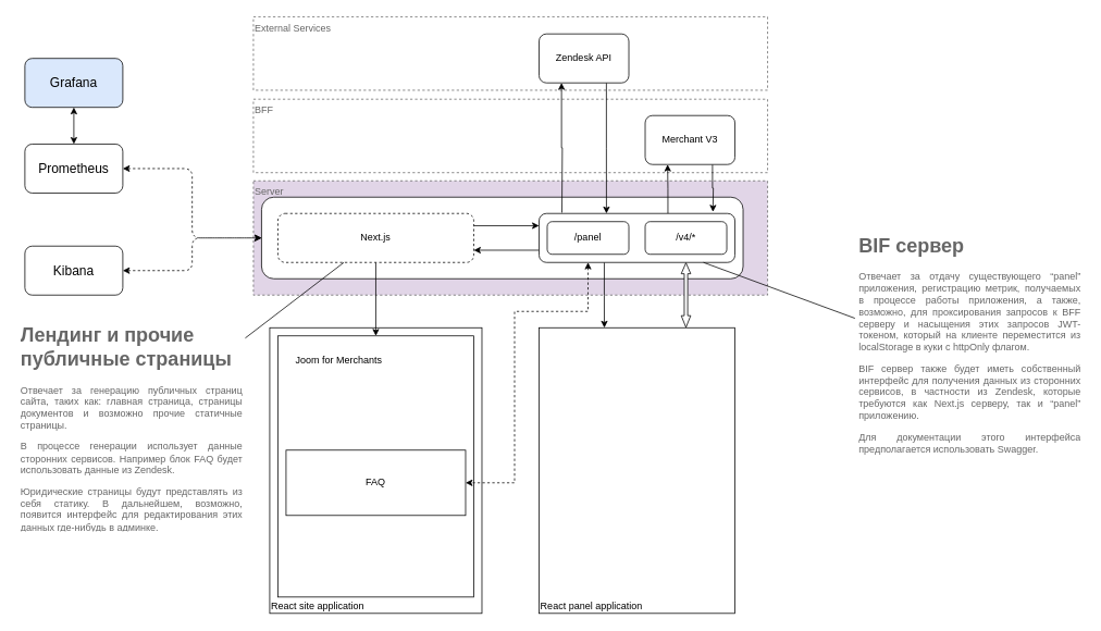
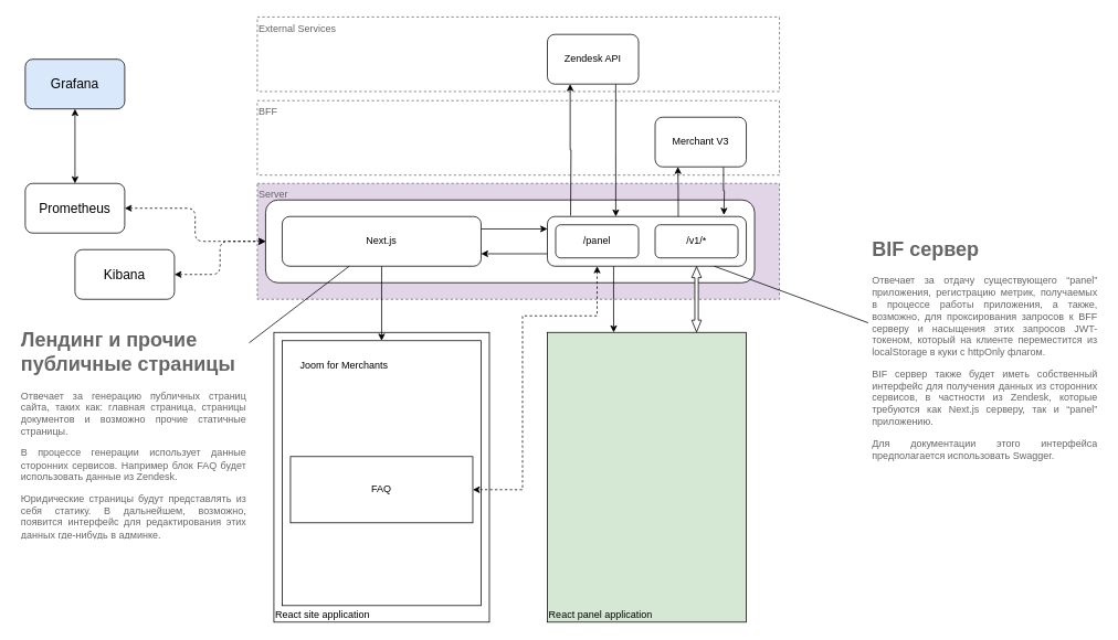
  <mxCell id="0" />
  <mxCell id="1" parent="0" />
  <mxCell id="2" value="Server" style="rounded=0;whiteSpace=wrap;html=1;align=left;verticalAlign=top;fontColor=#666666;strokeColor=#666666;dashed=1;fillColor=#e1d5e7;" parent="1" vertex="1"><mxGeometry x="310" y="221" width="630" height="140" as="geometry" /></mxCell>
  <mxCell id="3" value="" style="rounded=1;whiteSpace=wrap;html=1;align=center;" vertex="1" parent="1"><mxGeometry x="320" y="241" width="590" height="100" as="geometry" /></mxCell>
  <mxCell id="4" value="External Services" style="rounded=0;whiteSpace=wrap;html=1;align=left;verticalAlign=top;fontColor=#666666;strokeColor=#666666;dashed=1;" parent="1" vertex="1"><mxGeometry x="310" y="20" width="630" height="90" as="geometry" /></mxCell>
  <mxCell id="5" value="BFF" style="rounded=0;whiteSpace=wrap;html=1;align=left;verticalAlign=top;fontColor=#666666;strokeColor=#666666;dashed=1;" parent="1" vertex="1"><mxGeometry x="310" y="121" width="630" height="90" as="geometry" /></mxCell>
  <mxCell id="6" value="React site application" style="rounded=0;whiteSpace=wrap;html=1;align=left;verticalAlign=bottom;" parent="1" vertex="1"><mxGeometry x="330" y="401" width="260" height="350" as="geometry" /></mxCell>
  <mxCell id="7" value="" style="rounded=0;whiteSpace=wrap;html=1;" parent="1" vertex="1"><mxGeometry x="340" y="411" width="240" height="320" as="geometry" /></mxCell>
  <mxCell id="8" value="Joom for Merchants" style="text;html=1;strokeColor=none;fillColor=none;align=left;verticalAlign=middle;whiteSpace=wrap;rounded=0;" parent="1" vertex="1"><mxGeometry x="360" y="431" width="140" height="20" as="geometry" /></mxCell>
  <mxCell id="9" value="FAQ" style="rounded=0;whiteSpace=wrap;html=1;align=center;" parent="1" vertex="1"><mxGeometry x="350" y="551" width="220" height="80" as="geometry" /></mxCell>
  <mxCell id="10" style="edgeStyle=orthogonalEdgeStyle;rounded=0;orthogonalLoop=1;jettySize=auto;html=1;" parent="1" source="12" target="7" edge="1"><mxGeometry relative="1" as="geometry" /></mxCell>
  <mxCell id="11" style="edgeStyle=orthogonalEdgeStyle;rounded=0;orthogonalLoop=1;jettySize=auto;html=1;entryX=0;entryY=0.25;entryDx=0;entryDy=0;exitX=1;exitY=0.25;exitDx=0;exitDy=0;" parent="1" source="12" target="18" edge="1"><mxGeometry relative="1" as="geometry" /></mxCell>
- <mxCell id="12" value="Next.js" style="rounded=1;whiteSpace=wrap;html=1;align=center;dashed=1;" parent="1" vertex="1"><mxGeometry x="340" y="261" width="240" height="60" as="geometry" /></mxCell>
+ <mxCell id="12" value="Next.js" style="rounded=1;whiteSpace=wrap;html=1;align=center;" parent="1" vertex="1"><mxGeometry x="340" y="261" width="240" height="60" as="geometry" /></mxCell>
  <mxCell id="13" style="edgeStyle=orthogonalEdgeStyle;rounded=0;orthogonalLoop=1;jettySize=auto;html=1;entryX=1;entryY=0.75;entryDx=0;entryDy=0;exitX=0;exitY=0.75;exitDx=0;exitDy=0;" parent="1" source="18" target="12" edge="1"><mxGeometry relative="1" as="geometry" /></mxCell>
  <mxCell id="14" style="edgeStyle=orthogonalEdgeStyle;rounded=0;orthogonalLoop=1;jettySize=auto;html=1;entryX=0.25;entryY=1;entryDx=0;entryDy=0;" parent="1" target="20" edge="1"><mxGeometry relative="1" as="geometry"><mxPoint x="688" y="260" as="sourcePoint" /></mxGeometry></mxCell>
  <mxCell id="15" style="edgeStyle=orthogonalEdgeStyle;rounded=0;orthogonalLoop=1;jettySize=auto;html=1;entryX=1;entryY=0.5;entryDx=0;entryDy=0;exitX=0.25;exitY=1;exitDx=0;exitDy=0;dashed=1;startArrow=classic;startFill=1;" parent="1" source="18" target="9" edge="1"><mxGeometry relative="1" as="geometry"><Array as="points"><mxPoint x="720" y="381" /><mxPoint x="630" y="381" /><mxPoint x="630" y="591" /></Array></mxGeometry></mxCell>
  <mxCell id="16" style="edgeStyle=orthogonalEdgeStyle;rounded=0;orthogonalLoop=1;jettySize=auto;html=1;entryX=0.5;entryY=0;entryDx=0;entryDy=0;exitX=0.333;exitY=1;exitDx=0;exitDy=0;exitPerimeter=0;" parent="1" source="18" edge="1"><mxGeometry relative="1" as="geometry"><mxPoint x="740" y="361" as="sourcePoint" /><mxPoint x="740" y="401" as="targetPoint" /></mxGeometry></mxCell>
  <mxCell id="17" style="edgeStyle=orthogonalEdgeStyle;rounded=0;orthogonalLoop=1;jettySize=auto;html=1;entryX=0.25;entryY=1;entryDx=0;entryDy=0;exitX=0.658;exitY=0;exitDx=0;exitDy=0;exitPerimeter=0;" parent="1" source="18" target="23" edge="1"><mxGeometry relative="1" as="geometry" /></mxCell>
  <mxCell id="18" value="" style="rounded=1;whiteSpace=wrap;html=1;align=center;" parent="1" vertex="1"><mxGeometry x="660" y="261" width="240" height="60" as="geometry" /></mxCell>
  <mxCell id="19" style="edgeStyle=orthogonalEdgeStyle;rounded=0;orthogonalLoop=1;jettySize=auto;html=1;entryX=0.344;entryY=0;entryDx=0;entryDy=0;exitX=0.75;exitY=1;exitDx=0;exitDy=0;entryPerimeter=0;" parent="1" source="20" target="18" edge="1"><mxGeometry relative="1" as="geometry" /></mxCell>
  <mxCell id="20" value="Zendesk API" style="rounded=1;whiteSpace=wrap;html=1;align=center;" parent="1" vertex="1"><mxGeometry x="660" y="41" width="110" height="60" as="geometry" /></mxCell>
- <mxCell id="21" value="React panel application" style="rounded=0;whiteSpace=wrap;html=1;align=left;verticalAlign=bottom;" parent="1" vertex="1"><mxGeometry x="660" y="401" width="240" height="350" as="geometry" /></mxCell>
+ <mxCell id="21" value="React panel application" style="rounded=0;whiteSpace=wrap;html=1;align=left;verticalAlign=bottom;fillColor=#d5e8d4;" parent="1" vertex="1"><mxGeometry x="660" y="401" width="240" height="350" as="geometry" /></mxCell>
  <mxCell id="22" style="edgeStyle=orthogonalEdgeStyle;rounded=0;orthogonalLoop=1;jettySize=auto;html=1;exitX=0.75;exitY=1;exitDx=0;exitDy=0;" parent="1" source="23" edge="1"><mxGeometry relative="1" as="geometry"><mxPoint x="873" y="259" as="targetPoint" /></mxGeometry></mxCell>
  <mxCell id="23" value="Merchant V3" style="rounded=1;whiteSpace=wrap;html=1;align=center;" parent="1" vertex="1"><mxGeometry x="790" y="141" width="110" height="60" as="geometry" /></mxCell>
  <mxCell id="24" value="" style="shape=flexArrow;endArrow=classic;startArrow=classic;html=1;fontColor=#666666;entryX=0.75;entryY=1;entryDx=0;entryDy=0;exitX=0.75;exitY=0;exitDx=0;exitDy=0;fillColor=#ffffff;width=4.194;startSize=4.431;startWidth=6.42;endWidth=6.42;endSize=4.118;" parent="1" source="21" target="18" edge="1"><mxGeometry width="100" height="100" relative="1" as="geometry"><mxPoint x="830" y="491" as="sourcePoint" /><mxPoint x="930" y="391" as="targetPoint" /></mxGeometry></mxCell>
  <mxCell id="25" style="rounded=0;orthogonalLoop=1;jettySize=auto;html=1;fontColor=#666666;startArrow=none;startFill=0;fillColor=#ffffff;endArrow=none;endFill=0;" parent="1" source="26" target="12" edge="1"><mxGeometry relative="1" as="geometry" /></mxCell>
  <mxCell id="26" value="&lt;h1&gt;Лендинг и прочие публичные страницы&lt;/h1&gt;&lt;p style=&quot;text-align: justify&quot;&gt;Отвечает за генерацию публичных страниц сайта, таких как: главная страница, страницы документов и возможно прочие статичные страницы.&lt;/p&gt;&lt;p style=&quot;text-align: justify&quot;&gt;В процессе генерации использует данные сторонних сервисов. Например блок FAQ будет использовать данные из Zendesk.&lt;/p&gt;&lt;p style=&quot;text-align: justify&quot;&gt;Юридические страницы будут представлять из себя статику. В дальнейшем, возможно, появится интерфейс для редактирования этих данных где-нибудь в админке.&lt;/p&gt;" style="text;html=1;strokeColor=none;fillColor=none;spacing=5;spacingTop=-20;whiteSpace=wrap;overflow=hidden;rounded=0;dashed=1;fontColor=#666666;align=left;verticalAlign=top;" parent="1" vertex="1"><mxGeometry x="20" y="391" width="280" height="260" as="geometry" /></mxCell>
  <mxCell id="27" style="edgeStyle=none;rounded=0;orthogonalLoop=1;jettySize=auto;html=1;fontColor=#666666;startArrow=none;startFill=0;endArrow=none;endFill=0;fillColor=#ffffff;" parent="1" source="28" target="18" edge="1"><mxGeometry relative="1" as="geometry" /></mxCell>
  <mxCell id="28" value="&lt;h1&gt;BIF сервер&lt;/h1&gt;&lt;p style=&quot;text-align: justify&quot;&gt;Отвечает за отдачу существующего “panel” приложения, регистрацию метрик, получаемых в процессе работы приложения, а также, возможно, для проксирования запросов к BFF серверу и насыщения этих запросов JWT-токеном, который на клиенте переместится из localStorage в куки с httpOnly флагом.&lt;/p&gt;&lt;p style=&quot;text-align: justify&quot;&gt;BIF сервер также будет иметь собственный интерфейс для получения данных из сторонних сервисов, в частности из Zendesk, которые требуются как Next.js серверу, так и “panel” приложению.&lt;/p&gt;&lt;p style=&quot;text-align: justify&quot;&gt;Для документации этого интерфейса предполагается использовать Swagger.&lt;/p&gt;" style="text;html=1;strokeColor=none;fillColor=none;spacing=5;spacingTop=-20;whiteSpace=wrap;overflow=hidden;rounded=0;dashed=1;fontColor=#666666;align=left;verticalAlign=top;" parent="1" vertex="1"><mxGeometry x="1047" y="281" width="280" height="320" as="geometry" /></mxCell>
  <mxCell id="29" value="/panel" style="rounded=1;whiteSpace=wrap;html=1;align=center;" vertex="1" parent="1"><mxGeometry x="670" y="271" width="100" height="40" as="geometry" /></mxCell>
- <mxCell id="30" value="/v4/*" style="rounded=1;whiteSpace=wrap;html=1;align=center;" vertex="1" parent="1"><mxGeometry x="790" y="271" width="100" height="40" as="geometry" /></mxCell>
- <mxCell id="31" value="Kibana" style="rounded=1;whiteSpace=wrap;html=1;fontSize=16;" vertex="1" parent="1"><mxGeometry x="30" y="301" width="120" height="60" as="geometry" /></mxCell>
+ <mxCell id="30" value="/v1/*" style="rounded=1;whiteSpace=wrap;html=1;align=center;" vertex="1" parent="1"><mxGeometry x="790" y="271" width="100" height="40" as="geometry" /></mxCell>
+ <mxCell id="31" value="Kibana" style="rounded=1;whiteSpace=wrap;html=1;fontSize=16;" vertex="1" parent="1"><mxGeometry x="90" y="301" width="120" height="60" as="geometry" /></mxCell>
  <mxCell id="32" value="" style="endArrow=classic;startArrow=classic;html=1;fontSize=16;exitX=1;exitY=0.5;exitDx=0;exitDy=0;entryX=0;entryY=0.5;entryDx=0;entryDy=0;dashed=1;edgeStyle=orthogonalEdgeStyle;" edge="1" parent="1" source="31" target="3"><mxGeometry width="50" height="50" relative="1" as="geometry"><mxPoint x="160" as="sourcePoint" y="251" /><mxPoint x="210" y="201" as="targetPoint" /></mxGeometry></mxCell>
- <mxCell id="33" value="Prometheus" style="rounded=1;whiteSpace=wrap;html=1;fontSize=16;" vertex="1" parent="1"><mxGeometry x="30" y="176" width="120" height="60" as="geometry" /></mxCell>
+ <mxCell id="33" value="Prometheus" style="rounded=1;whiteSpace=wrap;html=1;fontSize=16;" vertex="1" parent="1"><mxGeometry x="30" y="221" width="120" height="60" as="geometry" /></mxCell>
  <mxCell id="34" value="" style="endArrow=classic;startArrow=classic;html=1;fontSize=16;exitX=1;exitY=0.5;exitDx=0;exitDy=0;dashed=1;edgeStyle=orthogonalEdgeStyle;entryX=0;entryY=0.5;entryDx=0;entryDy=0;" edge="1" parent="1" source="33" target="3"><mxGeometry width="50" height="50" relative="1" as="geometry"><mxPoint x="160" y="301" as="sourcePoint" /><mxPoint x="240" y="261" as="targetPoint" /></mxGeometry></mxCell>
  <mxCell id="35" style="edgeStyle=orthogonalEdgeStyle;rounded=0;orthogonalLoop=1;jettySize=auto;html=1;dashed=0;fontSize=16;strokeColor=#000000;startArrow=classic;startFill=1;" edge="1" parent="1" source="36" target="33"><mxGeometry relative="1" as="geometry" /></mxCell>
  <mxCell id="36" value="Grafana" style="rounded=1;whiteSpace=wrap;html=1;fontSize=16;fillColor=#dae8fc;" vertex="1" parent="1"><mxGeometry x="30" y="71" width="120" height="60" as="geometry" /></mxCell>
